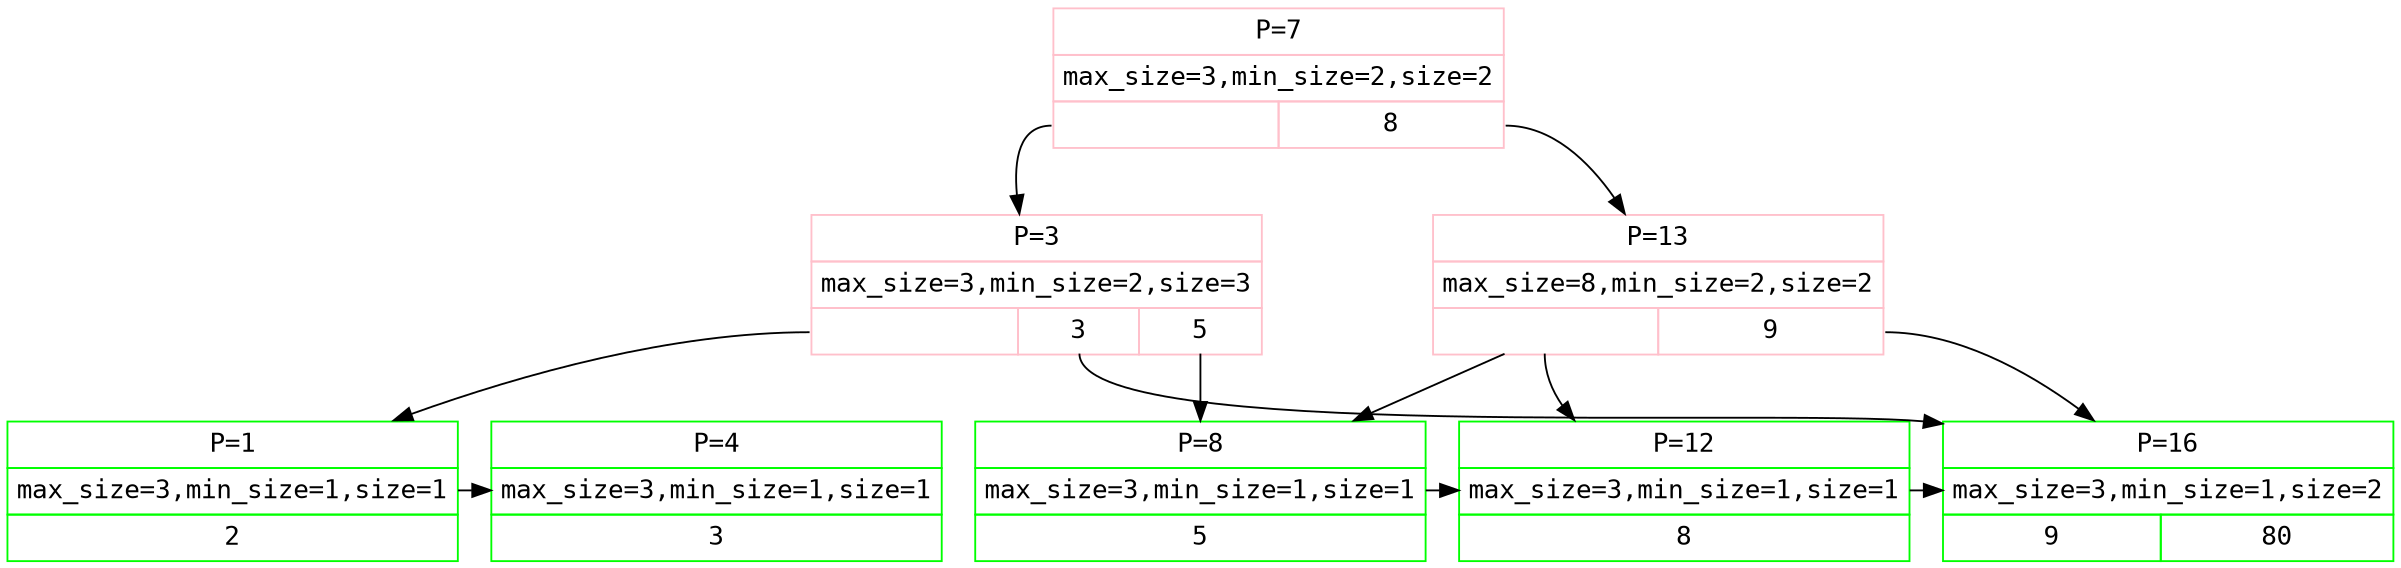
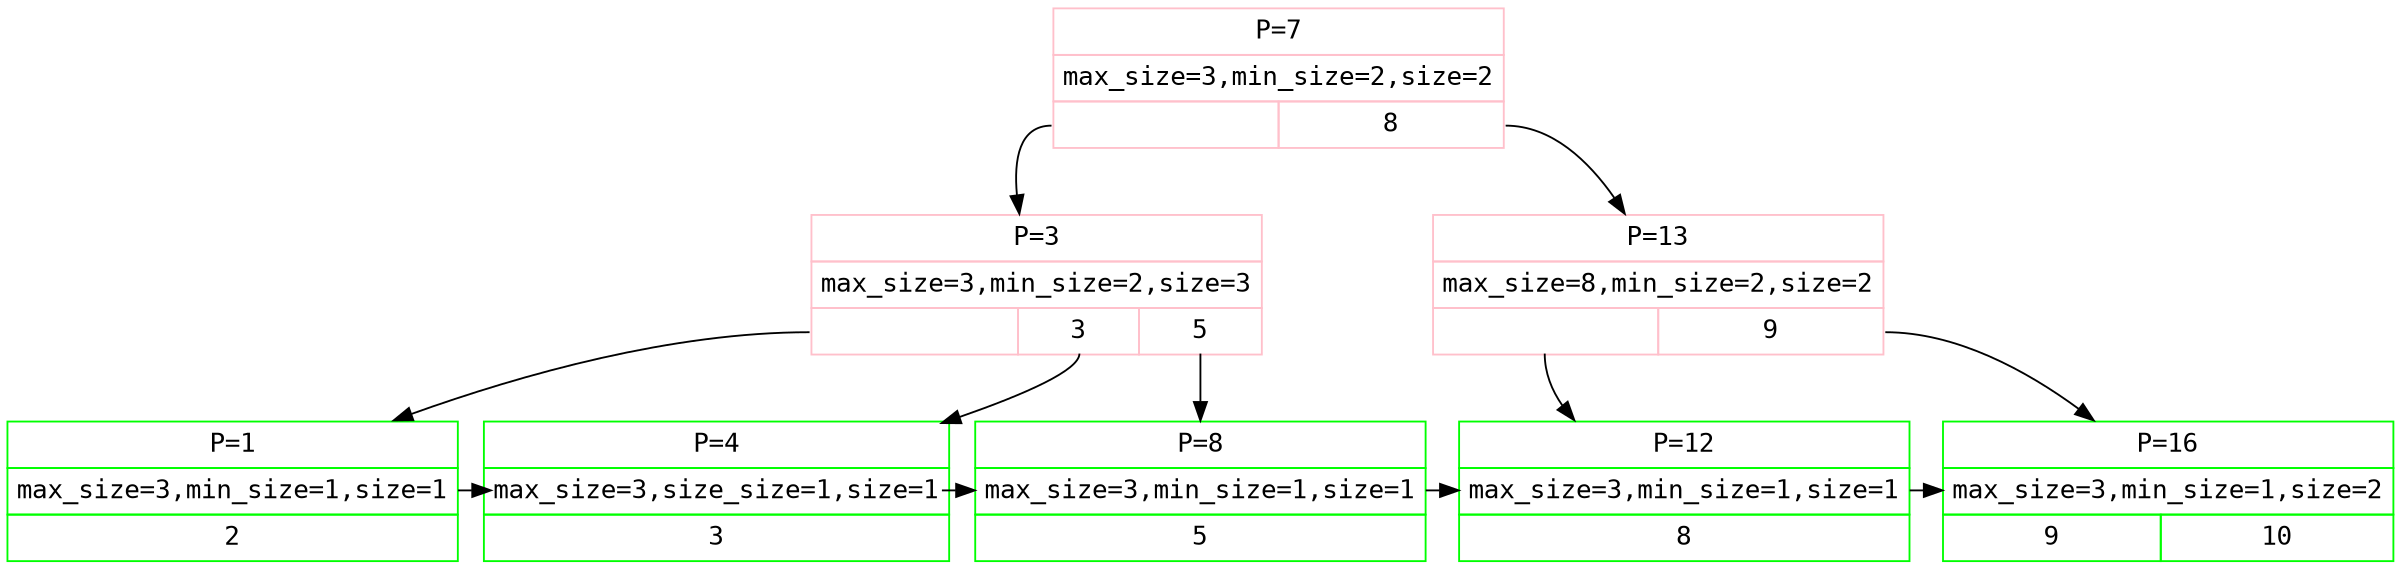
  digraph {
    fontname="DejaVu Sans Mono"
    node [color=green fontname="DejaVu Sans Mono" shape=plain]
    edge [fontname="DejaVu Sans Mono"]
    n1 [label=<<TABLE BORDER="0" CELLBORDER="1" CELLSPACING="0" CELLPADDING="4"> <TR><TD COLSPAN="1">P=1</TD></TR> <TR><TD COLSPAN="1">max_size=3,min_size=1,size=1</TD></TR> <TR><TD>2</TD> </TR></TABLE>>]
-   n2 [label=<<TABLE BORDER="0" CELLBORDER="1" CELLSPACING="0" CELLPADDING="4"> <TR><TD COLSPAN="1">P=4</TD></TR> <TR><TD COLSPAN="1">max_size=3,min_size=1,size=1</TD></TR> <TR><TD>3</TD> </TR></TABLE>>]
+   n2 [label=<<TABLE BORDER="0" CELLBORDER="1" CELLSPACING="0" CELLPADDING="4"> <TR><TD COLSPAN="1">P=4</TD></TR> <TR><TD COLSPAN="1">max_size=3,size_size=1,size=1</TD></TR> <TR><TD>3</TD> </TR></TABLE>>]
    n3 [label=<<TABLE BORDER="0" CELLBORDER="1" CELLSPACING="0" CELLPADDING="4"> <TR><TD COLSPAN="1">P=8</TD></TR> <TR><TD COLSPAN="1">max_size=3,min_size=1,size=1</TD></TR> <TR><TD>5</TD> </TR></TABLE>>]
    n4 [label=<<TABLE BORDER="0" CELLBORDER="1" CELLSPACING="0" CELLPADDING="4"> <TR><TD COLSPAN="1">P=12</TD></TR> <TR><TD COLSPAN="1">max_size=3,min_size=1,size=1</TD></TR> <TR><TD>8</TD> </TR></TABLE>>]
-   n5 [label=<<TABLE BORDER="0" CELLBORDER="1" CELLSPACING="0" CELLPADDING="4"> <TR><TD COLSPAN="2">P=16</TD></TR> <TR><TD COLSPAN="2">max_size=3,min_size=1,size=2</TD></TR> <TR><TD>9</TD> <TD>80</TD> </TR></TABLE>>]
+   n5 [label=<<TABLE BORDER="0" CELLBORDER="1" CELLSPACING="0" CELLPADDING="4"> <TR><TD COLSPAN="2">P=16</TD></TR> <TR><TD COLSPAN="2">max_size=3,min_size=1,size=2</TD></TR> <TR><TD>9</TD> <TD>10</TD> </TR></TABLE>>]
    n6 [color=pink label=<<TABLE BORDER="0" CELLBORDER="1" CELLSPACING="0" CELLPADDING="4"> <TR><TD COLSPAN="3">P=3</TD></TR> <TR><TD COLSPAN="3">max_size=3,min_size=2,size=3</TD></TR> <TR><TD PORT="p1"> </TD> <TD PORT="p4">3</TD> <TD PORT="p8">5</TD> </TR></TABLE>>]
    n7 [color=pink label=<<TABLE BORDER="0" CELLBORDER="1" CELLSPACING="0" CELLPADDING="4"> <TR><TD COLSPAN="2">P=13</TD></TR> <TR><TD COLSPAN="2">max_size=8,min_size=2,size=2</TD></TR> <TR><TD PORT="p12"> </TD> <TD PORT="p16">9</TD> </TR></TABLE>>]
    n8 [color=pink label=<<TABLE BORDER="0" CELLBORDER="1" CELLSPACING="0" CELLPADDING="4"> <TR><TD COLSPAN="2">P=7</TD></TR> <TR><TD COLSPAN="2">max_size=3,min_size=2,size=2</TD></TR> <TR><TD PORT="p3"> </TD> <TD PORT="p13">8</TD> </TR></TABLE>>]
    subgraph sub_1 {
      rank=same
      n1
      n2
    }
    subgraph sub_2 {
      rank=same
      n2
      n3
    }
    subgraph sub_3 {
      rank=same
      n3
      n4
    }
    subgraph sub_4 {
      rank=same
      n4
      n5
    }
    subgraph sub_5 {
      rank=same
      n6
      n7
    }
    n1 -> n2
-   n7 -> n3
+   n2 -> n3
    n3 -> n4
    n4 -> n5
    n6 -> n1 [tailport=p1]
-   n6 -> n5 [tailport=p4]
+   n6 -> n2 [tailport=p4]
    n6 -> n3 [tailport=p8]
    n7 -> n4 [tailport=p12]
    n7 -> n5 [tailport=p16]
    n8 -> n6 [tailport=p3]
    n8 -> n7 [tailport=p13]
  }
